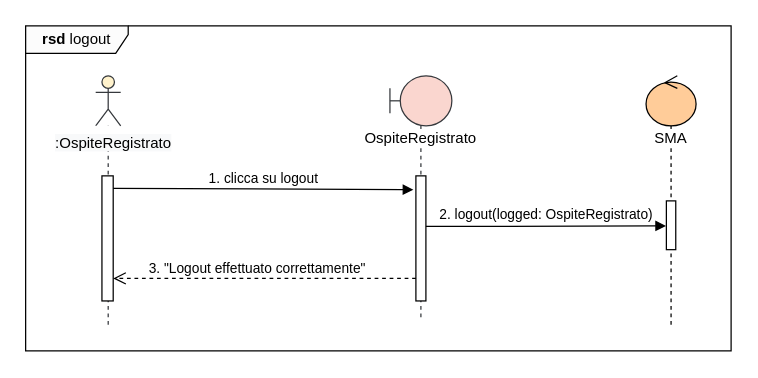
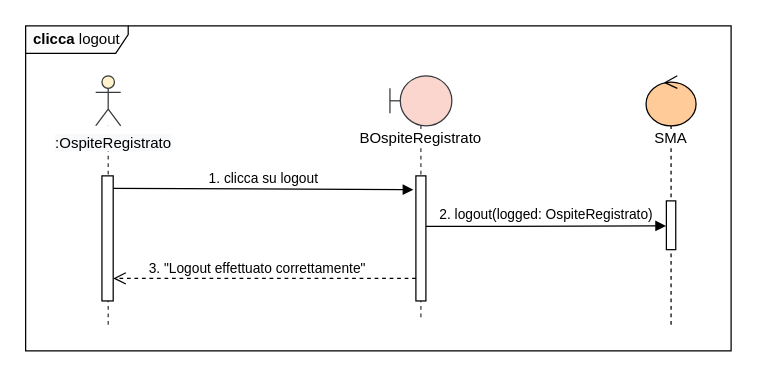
  <mxCell id="0" />
  <mxCell id="1" parent="0" />
- <mxCell id="2" value="&lt;b&gt;rsd &lt;/b&gt;logout" style="shape=umlFrame;whiteSpace=wrap;html=1;width=82;height=22;fillColor=#FCFCFC;" parent="1" vertex="1"><mxGeometry x="20" y="20" width="564" height="260" as="geometry" /></mxCell>
- <mxCell id="3" value="&lt;span style=&quot;background-color: rgb(255 , 255 , 255)&quot;&gt;OspiteRegistrato&lt;/span&gt;" style="shape=umlLifeline;participant=umlBoundary;perimeter=lifelinePerimeter;whiteSpace=wrap;html=1;container=1;collapsible=0;recursiveResize=0;verticalAlign=top;spacingTop=36;outlineConnect=0;strokeColor=#36393d;fillColor=#FAD6CF;" parent="1" vertex="1"><mxGeometry x="311.25" y="60" width="49.5" height="196" as="geometry" /></mxCell>
+ <mxCell id="2" value="&lt;b&gt;clicca &lt;/b&gt;logout" style="shape=umlFrame;whiteSpace=wrap;html=1;width=82;height=22;fillColor=#FCFCFC;" parent="1" vertex="1"><mxGeometry x="20" y="20" width="564" height="260" as="geometry" /></mxCell>
+ <mxCell id="3" value="&lt;span style=&quot;background-color: rgb(255 , 255 , 255)&quot;&gt;BOspiteRegistrato&lt;/span&gt;" style="shape=umlLifeline;participant=umlBoundary;perimeter=lifelinePerimeter;whiteSpace=wrap;html=1;container=1;collapsible=0;recursiveResize=0;verticalAlign=top;spacingTop=36;outlineConnect=0;strokeColor=#36393d;fillColor=#FAD6CF;" parent="1" vertex="1"><mxGeometry x="311.25" y="60" width="49.5" height="196" as="geometry" /></mxCell>
  <mxCell id="4" value="&lt;font style=&quot;font-size: 11px&quot;&gt;1. clicca su logout&lt;/font&gt;" style="html=1;verticalAlign=bottom;startArrow=none;endArrow=block;startSize=8;exitX=0.967;exitY=0.408;exitDx=0;exitDy=0;exitPerimeter=0;startFill=0;" parent="1" edge="1"><mxGeometry relative="1" as="geometry"><mxPoint x="89.67" y="150.04" as="sourcePoint" /><mxPoint x="330" y="151" as="targetPoint" /></mxGeometry></mxCell>
  <mxCell id="5" value="" style="shape=umlLifeline;participant=umlActor;perimeter=lifelinePerimeter;whiteSpace=wrap;html=1;container=1;collapsible=0;recursiveResize=0;verticalAlign=top;spacingTop=36;outlineConnect=0;strokeColor=#36393d;fillColor=#FFF2CC;" parent="1" vertex="1"><mxGeometry x="76" y="60" width="20" height="200" as="geometry" /></mxCell>
  <mxCell id="6" value="" style="html=1;points=[];perimeter=orthogonalPerimeter;" parent="5" vertex="1"><mxGeometry x="5" y="80" width="9" height="100" as="geometry" /></mxCell>
  <mxCell id="7" value="" style="html=1;points=[];perimeter=orthogonalPerimeter;" parent="1" vertex="1"><mxGeometry x="332" y="140" width="8" height="100" as="geometry" /></mxCell>
  <mxCell id="8" value="&lt;span style=&quot;color: rgb(0 , 0 , 0) ; font-family: &amp;#34;helvetica&amp;#34; ; font-size: 12px ; font-style: normal ; font-weight: 400 ; letter-spacing: normal ; text-align: center ; text-indent: 0px ; text-transform: none ; word-spacing: 0px ; background-color: rgb(248 , 249 , 250) ; display: inline ; float: none&quot;&gt;:OspiteRegistrato&lt;/span&gt;" style="text;whiteSpace=wrap;html=1;fillColor=#ffffff;" parent="1" vertex="1"><mxGeometry x="42" y="100" width="51" height="20" as="geometry" /></mxCell>
  <mxCell id="9" value="&lt;span style=&quot;background-color: rgb(255 , 255 , 255)&quot;&gt;SMA&lt;/span&gt;" style="shape=umlLifeline;participant=umlControl;perimeter=lifelinePerimeter;whiteSpace=wrap;html=1;container=1;collapsible=0;recursiveResize=0;verticalAlign=top;spacingTop=36;outlineConnect=0;fillColor=#FFCC99;" parent="1" vertex="1"><mxGeometry x="516" y="60" width="40" height="200" as="geometry" /></mxCell>
  <mxCell id="10" value="" style="html=1;points=[];perimeter=orthogonalPerimeter;fillColor=#ffffff;" parent="9" vertex="1"><mxGeometry x="16.25" y="100" width="7.5" height="39" as="geometry" /></mxCell>
  <mxCell id="11" value="2. logout(logged: OspiteRegistrato)" style="html=1;verticalAlign=bottom;startArrow=none;endArrow=block;startSize=8;exitX=0.967;exitY=0.408;exitDx=0;exitDy=0;exitPerimeter=0;startFill=0;" parent="1" edge="1"><mxGeometry relative="1" as="geometry"><mxPoint x="340" y="180.47" as="sourcePoint" /><mxPoint x="532" y="180" as="targetPoint" /></mxGeometry></mxCell>
  <mxCell id="12" value="3. &quot;Logout effettuato correttamente&quot;" style="html=1;verticalAlign=bottom;endArrow=open;dashed=1;endSize=8;" parent="1" target="6" edge="1"><mxGeometry x="0.05" y="1" relative="1" as="geometry"><mxPoint x="332" y="222" as="sourcePoint" /><mxPoint x="300" y="308" as="targetPoint" /><mxPoint as="offset" /></mxGeometry></mxCell>
